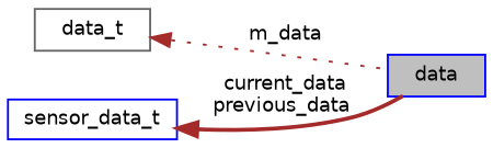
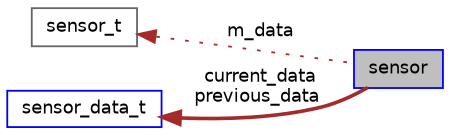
  digraph {
    rankdir=LR
    node [color=blue fillcolor=white fontname=Helvetica fontsize=10 shape=record style=filled]
    edge [color=brown dir=back fontname=Helvetica fontsize=10 labelfontname=Helvetica labelfontsize=10]
-   n1 [fillcolor=grey75 fontcolor=black height=0.2 label=data width=0.4]
-   n2 [color=gray40 height=0.2 label=data_t width=0.4]
+   n1 [fillcolor=grey75 fontcolor=black height=0.2 label=sensor width=0.4]
+   n2 [color=gray40 height=0.2 label=sensor_t width=0.4]
    n3 [height=0.2 label=sensor_data_t width=0.4]
    n2 -> n1 [label=" m_data" style=dotted]
    n3 -> n1 [label=" current_data\nprevious_data" style=bold]
  }
